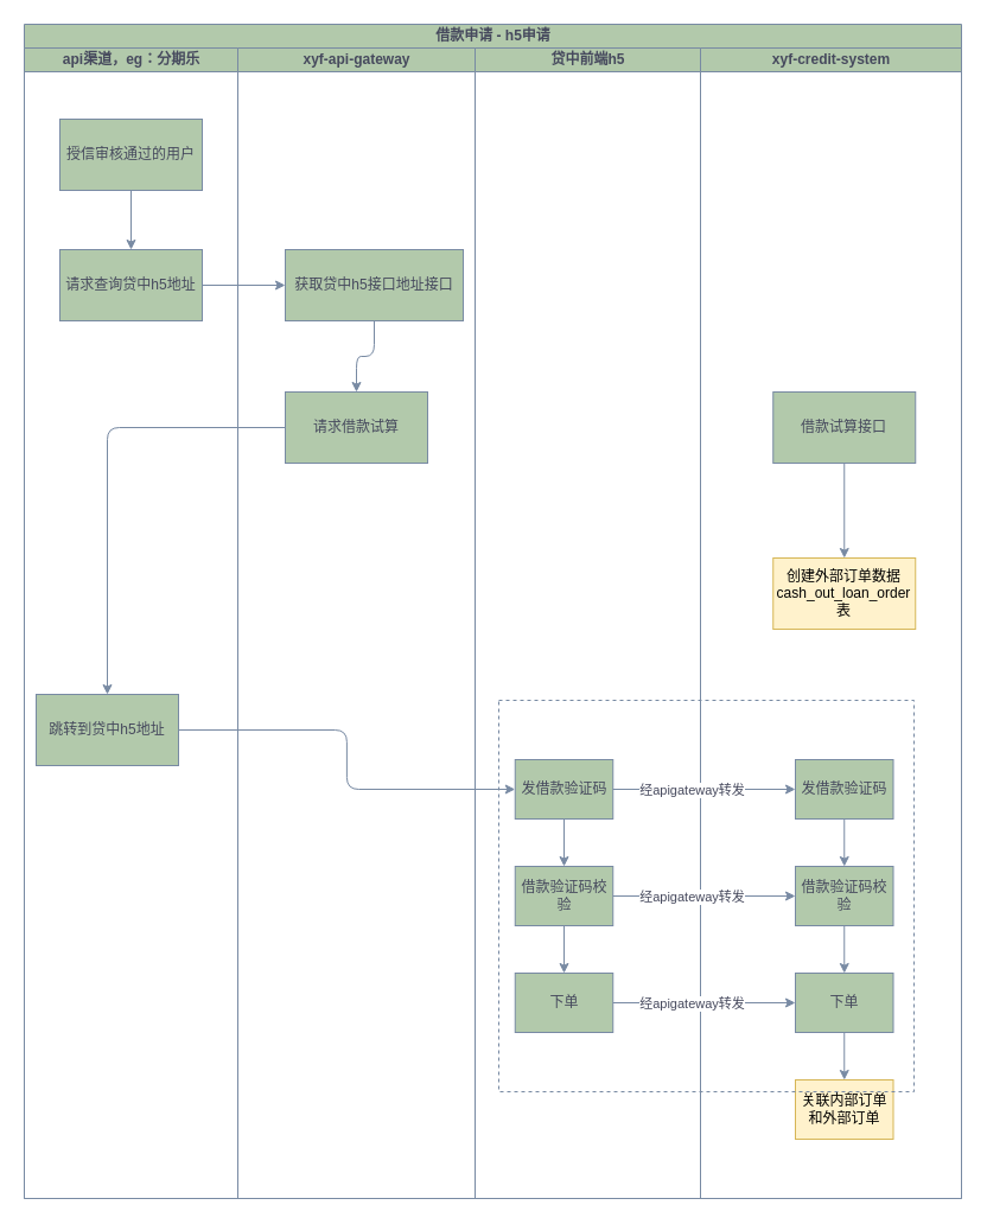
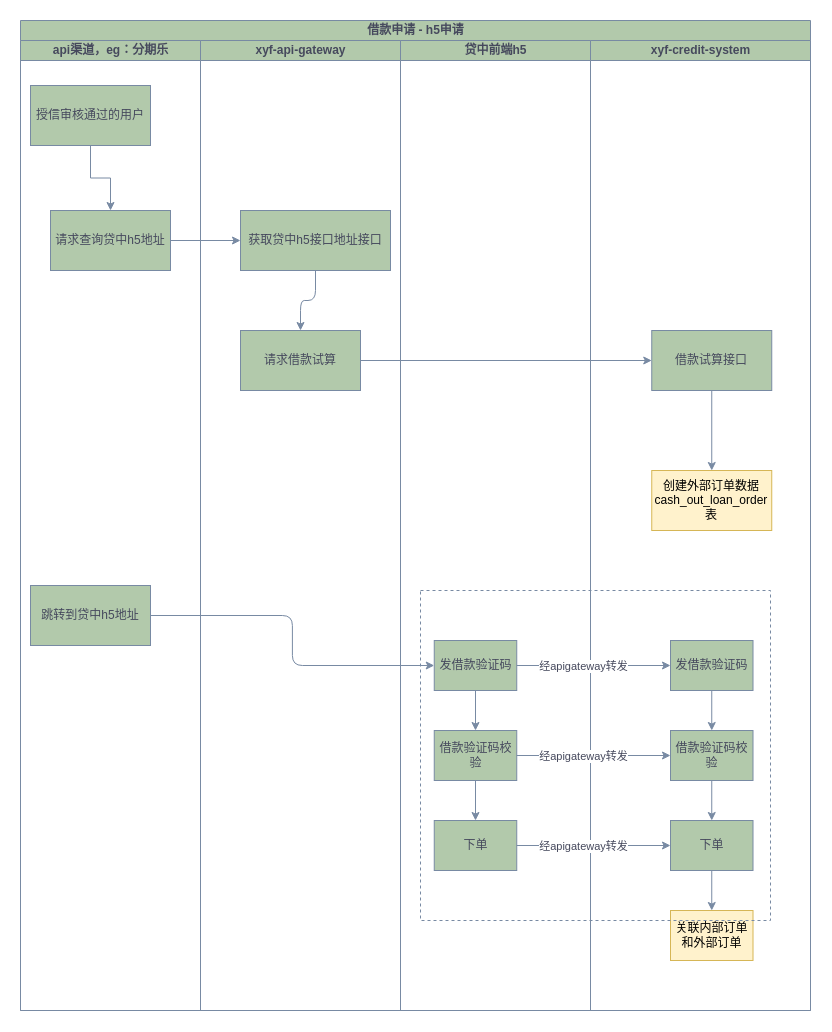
  <mxCell id="0" />
  <mxCell id="1" parent="0" />
  <mxCell id="2" value="借款申请 - h5申请" style="swimlane;childLayout=stackLayout;resizeParent=1;resizeParentMax=0;startSize=20;html=1;labelBackgroundColor=none;fillColor=#B2C9AB;strokeColor=#788AA3;fontColor=#46495D;" vertex="1" parent="1"><mxGeometry x="20" y="20" width="790" height="990" as="geometry" /></mxCell>
  <mxCell id="3" value="api渠道，eg：分期乐" style="swimlane;startSize=20;html=1;labelBackgroundColor=none;fillColor=#B2C9AB;strokeColor=#788AA3;fontColor=#46495D;" vertex="1" parent="2"><mxGeometry y="20" width="180" height="970" as="geometry" /></mxCell>
  <mxCell id="4" value="" style="edgeStyle=orthogonalEdgeStyle;rounded=0;orthogonalLoop=1;jettySize=auto;html=1;strokeColor=#788AA3;fontColor=#46495D;fillColor=#B2C9AB;" edge="1" parent="3" source="5" target="6"><mxGeometry relative="1" as="geometry" /></mxCell>
- <mxCell id="5" value="授信审核通过的用户" style="rounded=0;whiteSpace=wrap;html=1;strokeColor=#788AA3;fontColor=#46495D;fillColor=#B2C9AB;" vertex="1" parent="3"><mxGeometry x="30" y="60" width="120" height="60" as="geometry" /></mxCell>
+ <mxCell id="5" value="授信审核通过的用户" style="rounded=0;whiteSpace=wrap;html=1;strokeColor=#788AA3;fontColor=#46495D;fillColor=#B2C9AB;" vertex="1" parent="3"><mxGeometry x="10" y="45" width="120" height="60" as="geometry" /></mxCell>
  <mxCell id="6" value="请求查询贷中h5地址" style="rounded=0;whiteSpace=wrap;html=1;strokeColor=#788AA3;fontColor=#46495D;fillColor=#B2C9AB;" vertex="1" parent="3"><mxGeometry x="30" y="170" width="120" height="60" as="geometry" /></mxCell>
  <mxCell id="7" value="跳转到贷中h5地址" style="rounded=0;whiteSpace=wrap;html=1;strokeColor=#788AA3;fontColor=#46495D;fillColor=#B2C9AB;" vertex="1" parent="3"><mxGeometry x="10" y="545" width="120" height="60" as="geometry" /></mxCell>
  <mxCell id="8" value="xyf-api-gateway" style="swimlane;startSize=20;html=1;labelBackgroundColor=none;fillColor=#B2C9AB;strokeColor=#788AA3;fontColor=#46495D;" vertex="1" parent="2"><mxGeometry x="180" y="20" width="200" height="970" as="geometry" /></mxCell>
  <mxCell id="9" value="" style="edgeStyle=orthogonalEdgeStyle;curved=0;rounded=1;orthogonalLoop=1;jettySize=auto;html=1;strokeColor=#788AA3;align=center;verticalAlign=middle;fontFamily=Helvetica;fontSize=11;fontColor=#46495D;labelBackgroundColor=default;endArrow=classic;fillColor=#B2C9AB;" edge="1" parent="8" source="10" target="11"><mxGeometry relative="1" as="geometry" /></mxCell>
  <mxCell id="10" value="获取贷中h5接口地址接口" style="rounded=0;whiteSpace=wrap;html=1;strokeColor=#788AA3;fontColor=#46495D;fillColor=#B2C9AB;" vertex="1" parent="8"><mxGeometry x="40" y="170" width="150" height="60" as="geometry" /></mxCell>
  <mxCell id="11" value="请求借款试算" style="rounded=0;whiteSpace=wrap;html=1;strokeColor=#788AA3;fontColor=#46495D;fillColor=#B2C9AB;" vertex="1" parent="8"><mxGeometry x="40" y="290" width="120" height="60" as="geometry" /></mxCell>
  <mxCell id="12" value="贷中前端h5" style="swimlane;startSize=20;html=1;labelBackgroundColor=none;fillColor=#B2C9AB;strokeColor=#788AA3;fontColor=#46495D;" vertex="1" parent="2"><mxGeometry x="380" y="20" width="190" height="970" as="geometry" /></mxCell>
  <mxCell id="13" value="" style="edgeStyle=orthogonalEdgeStyle;rounded=0;orthogonalLoop=1;jettySize=auto;html=1;strokeColor=#788AA3;fontColor=#46495D;fillColor=#B2C9AB;" edge="1" parent="12" source="14" target="16"><mxGeometry relative="1" as="geometry" /></mxCell>
  <mxCell id="14" value="发借款验证码" style="rounded=0;whiteSpace=wrap;html=1;strokeColor=#788AA3;fontColor=#46495D;fillColor=#B2C9AB;" vertex="1" parent="12"><mxGeometry x="33.75" y="600" width="82.5" height="50" as="geometry" /></mxCell>
  <mxCell id="15" value="" style="edgeStyle=orthogonalEdgeStyle;rounded=0;orthogonalLoop=1;jettySize=auto;html=1;strokeColor=#788AA3;fontColor=#46495D;fillColor=#B2C9AB;" edge="1" parent="12" source="16" target="17"><mxGeometry relative="1" as="geometry" /></mxCell>
  <mxCell id="16" value="借款验证码校验" style="rounded=0;whiteSpace=wrap;html=1;strokeColor=#788AA3;fontColor=#46495D;fillColor=#B2C9AB;" vertex="1" parent="12"><mxGeometry x="33.75" y="690" width="82.5" height="50" as="geometry" /></mxCell>
  <mxCell id="17" value="下单" style="rounded=0;whiteSpace=wrap;html=1;strokeColor=#788AA3;fontColor=#46495D;fillColor=#B2C9AB;" vertex="1" parent="12"><mxGeometry x="33.75" y="780" width="82.5" height="50" as="geometry" /></mxCell>
  <mxCell id="18" value="xyf-credit-system" style="swimlane;startSize=20;html=1;labelBackgroundColor=none;fillColor=#B2C9AB;strokeColor=#788AA3;fontColor=#46495D;" vertex="1" parent="2"><mxGeometry x="570" y="20" width="220" height="970" as="geometry" /></mxCell>
  <mxCell id="19" value="" style="edgeStyle=orthogonalEdgeStyle;rounded=0;orthogonalLoop=1;jettySize=auto;html=1;strokeColor=#788AA3;fontColor=#46495D;fillColor=#B2C9AB;" edge="1" parent="18" source="20" target="22"><mxGeometry relative="1" as="geometry" /></mxCell>
  <mxCell id="20" value="发借款验证码" style="rounded=0;whiteSpace=wrap;html=1;strokeColor=#788AA3;fontColor=#46495D;fillColor=#B2C9AB;" vertex="1" parent="18"><mxGeometry x="80" y="600" width="82.5" height="50" as="geometry" /></mxCell>
  <mxCell id="21" value="" style="edgeStyle=orthogonalEdgeStyle;rounded=0;orthogonalLoop=1;jettySize=auto;html=1;strokeColor=#788AA3;fontColor=#46495D;fillColor=#B2C9AB;" edge="1" parent="18" source="22" target="24"><mxGeometry relative="1" as="geometry" /></mxCell>
  <mxCell id="22" value="借款验证码校验" style="rounded=0;whiteSpace=wrap;html=1;strokeColor=#788AA3;fontColor=#46495D;fillColor=#B2C9AB;" vertex="1" parent="18"><mxGeometry x="80" y="690" width="82.5" height="50" as="geometry" /></mxCell>
  <mxCell id="23" value="" style="edgeStyle=orthogonalEdgeStyle;rounded=0;orthogonalLoop=1;jettySize=auto;html=1;strokeColor=#788AA3;fontColor=#46495D;fillColor=#B2C9AB;" edge="1" parent="18" source="24" target="25"><mxGeometry relative="1" as="geometry" /></mxCell>
  <mxCell id="24" value="下单" style="rounded=0;whiteSpace=wrap;html=1;strokeColor=#788AA3;fontColor=#46495D;fillColor=#B2C9AB;" vertex="1" parent="18"><mxGeometry x="80" y="780" width="82.5" height="50" as="geometry" /></mxCell>
  <mxCell id="25" value="关联内部订单和外部订单" style="rounded=0;whiteSpace=wrap;html=1;strokeColor=#d6b656;fillColor=#fff2cc;" vertex="1" parent="18"><mxGeometry x="80" y="870" width="82.5" height="50" as="geometry" /></mxCell>
  <mxCell id="26" value="" style="edgeStyle=orthogonalEdgeStyle;curved=0;rounded=1;orthogonalLoop=1;jettySize=auto;html=1;strokeColor=#788AA3;align=center;verticalAlign=middle;fontFamily=Helvetica;fontSize=11;fontColor=#46495D;labelBackgroundColor=default;endArrow=classic;fillColor=#B2C9AB;" edge="1" parent="18" source="27" target="28"><mxGeometry relative="1" as="geometry" /></mxCell>
  <mxCell id="27" value="借款试算接口" style="rounded=0;whiteSpace=wrap;html=1;strokeColor=#788AA3;fontColor=#46495D;fillColor=#B2C9AB;" vertex="1" parent="18"><mxGeometry x="61.25" y="290" width="120" height="60" as="geometry" /></mxCell>
  <mxCell id="28" value="创建外部订单数据&lt;div&gt;cash_out_loan_order表&lt;/div&gt;" style="rounded=0;whiteSpace=wrap;html=1;strokeColor=#d6b656;fillColor=#fff2cc;" vertex="1" parent="18"><mxGeometry x="61.25" y="430" width="120" height="60" as="geometry" /></mxCell>
  <mxCell id="29" value="" style="rounded=0;whiteSpace=wrap;html=1;strokeColor=#788AA3;fontFamily=Helvetica;fontSize=11;fontColor=#46495D;labelBackgroundColor=default;fillColor=none;dashed=1;" vertex="1" parent="18"><mxGeometry x="-170" y="550" width="350" height="330" as="geometry" /></mxCell>
  <mxCell id="30" style="edgeStyle=orthogonalEdgeStyle;rounded=0;orthogonalLoop=1;jettySize=auto;html=1;entryX=0;entryY=0.5;entryDx=0;entryDy=0;strokeColor=#788AA3;fontColor=#46495D;fillColor=#B2C9AB;" edge="1" parent="2" source="6" target="10"><mxGeometry relative="1" as="geometry" /></mxCell>
  <mxCell id="31" style="edgeStyle=orthogonalEdgeStyle;rounded=0;orthogonalLoop=1;jettySize=auto;html=1;entryX=0;entryY=0.5;entryDx=0;entryDy=0;strokeColor=#788AA3;fontColor=#46495D;fillColor=#B2C9AB;" edge="1" parent="2" source="14" target="20"><mxGeometry relative="1" as="geometry" /></mxCell>
  <mxCell id="32" value="经apigateway转发" style="edgeLabel;html=1;align=center;verticalAlign=middle;resizable=0;points=[];strokeColor=#788AA3;fontColor=#46495D;fillColor=#B2C9AB;" vertex="1" connectable="0" parent="31"><mxGeometry x="-0.286" y="-2" relative="1" as="geometry"><mxPoint x="11" y="-2" as="offset" /></mxGeometry></mxCell>
  <mxCell id="33" style="edgeStyle=orthogonalEdgeStyle;rounded=0;orthogonalLoop=1;jettySize=auto;html=1;entryX=0;entryY=0.5;entryDx=0;entryDy=0;strokeColor=#788AA3;fontColor=#46495D;fillColor=#B2C9AB;" edge="1" parent="2" source="16" target="22"><mxGeometry relative="1" as="geometry" /></mxCell>
  <mxCell id="34" value="经apigateway转发" style="edgeLabel;html=1;align=center;verticalAlign=middle;resizable=0;points=[];strokeColor=#788AA3;fontColor=#46495D;fillColor=#B2C9AB;" vertex="1" connectable="0" parent="33"><mxGeometry x="-0.286" y="1" relative="1" as="geometry"><mxPoint x="11" y="1" as="offset" /></mxGeometry></mxCell>
  <mxCell id="35" style="edgeStyle=orthogonalEdgeStyle;rounded=0;orthogonalLoop=1;jettySize=auto;html=1;entryX=0;entryY=0.5;entryDx=0;entryDy=0;strokeColor=#788AA3;fontColor=#46495D;fillColor=#B2C9AB;" edge="1" parent="2" source="17" target="24"><mxGeometry relative="1" as="geometry" /></mxCell>
  <mxCell id="36" value="经apigateway转发" style="edgeLabel;html=1;align=center;verticalAlign=middle;resizable=0;points=[];strokeColor=#788AA3;fontColor=#46495D;fillColor=#B2C9AB;" vertex="1" connectable="0" parent="35"><mxGeometry x="-0.286" y="-2" relative="1" as="geometry"><mxPoint x="11" y="-2" as="offset" /></mxGeometry></mxCell>
  <mxCell id="37" style="edgeStyle=orthogonalEdgeStyle;rounded=1;orthogonalLoop=1;jettySize=auto;html=1;entryX=0;entryY=0.5;entryDx=0;entryDy=0;strokeColor=#788AA3;fontColor=#46495D;fillColor=#B2C9AB;curved=0;" edge="1" parent="2" source="7" target="14"><mxGeometry relative="1" as="geometry" /></mxCell>
- <mxCell id="38" style="edgeStyle=orthogonalEdgeStyle;curved=0;rounded=1;orthogonalLoop=1;jettySize=auto;html=1;strokeColor=#788AA3;align=center;verticalAlign=middle;fontFamily=Helvetica;fontSize=11;fontColor=#46495D;labelBackgroundColor=default;endArrow=classic;fillColor=#B2C9AB;" edge="1" parent="2" source="11" target="7"><mxGeometry relative="1" as="geometry" /></mxCell>
+ <mxCell id="38" style="edgeStyle=orthogonalEdgeStyle;curved=0;rounded=1;orthogonalLoop=1;jettySize=auto;html=1;strokeColor=#788AA3;align=center;verticalAlign=middle;fontFamily=Helvetica;fontSize=11;fontColor=#46495D;labelBackgroundColor=default;endArrow=classic;fillColor=#B2C9AB;" edge="1" parent="2" source="11" target="27"><mxGeometry relative="1" as="geometry" /></mxCell>
